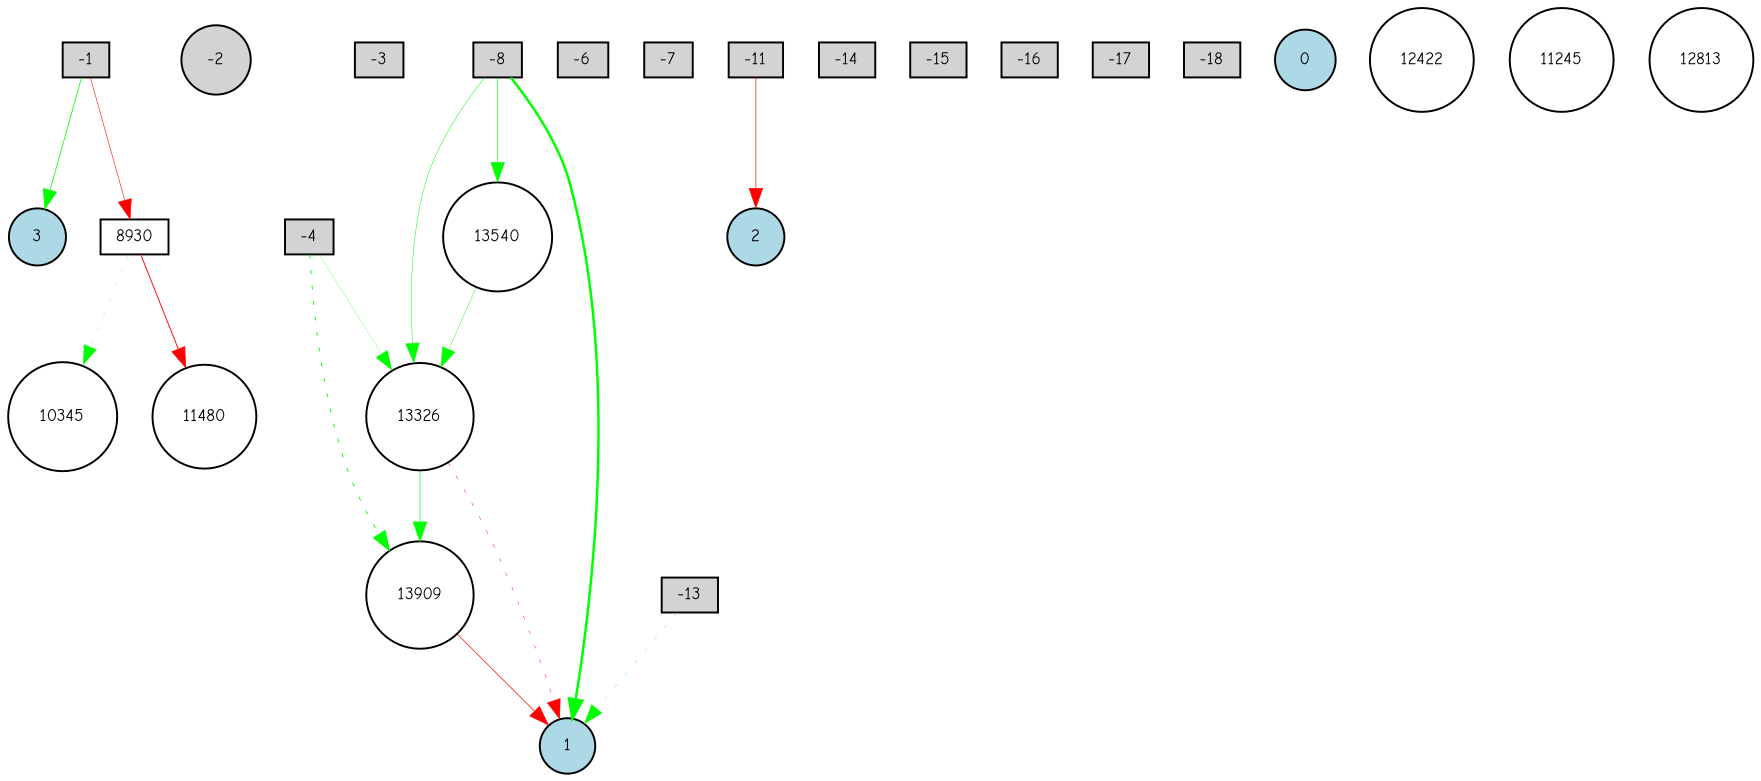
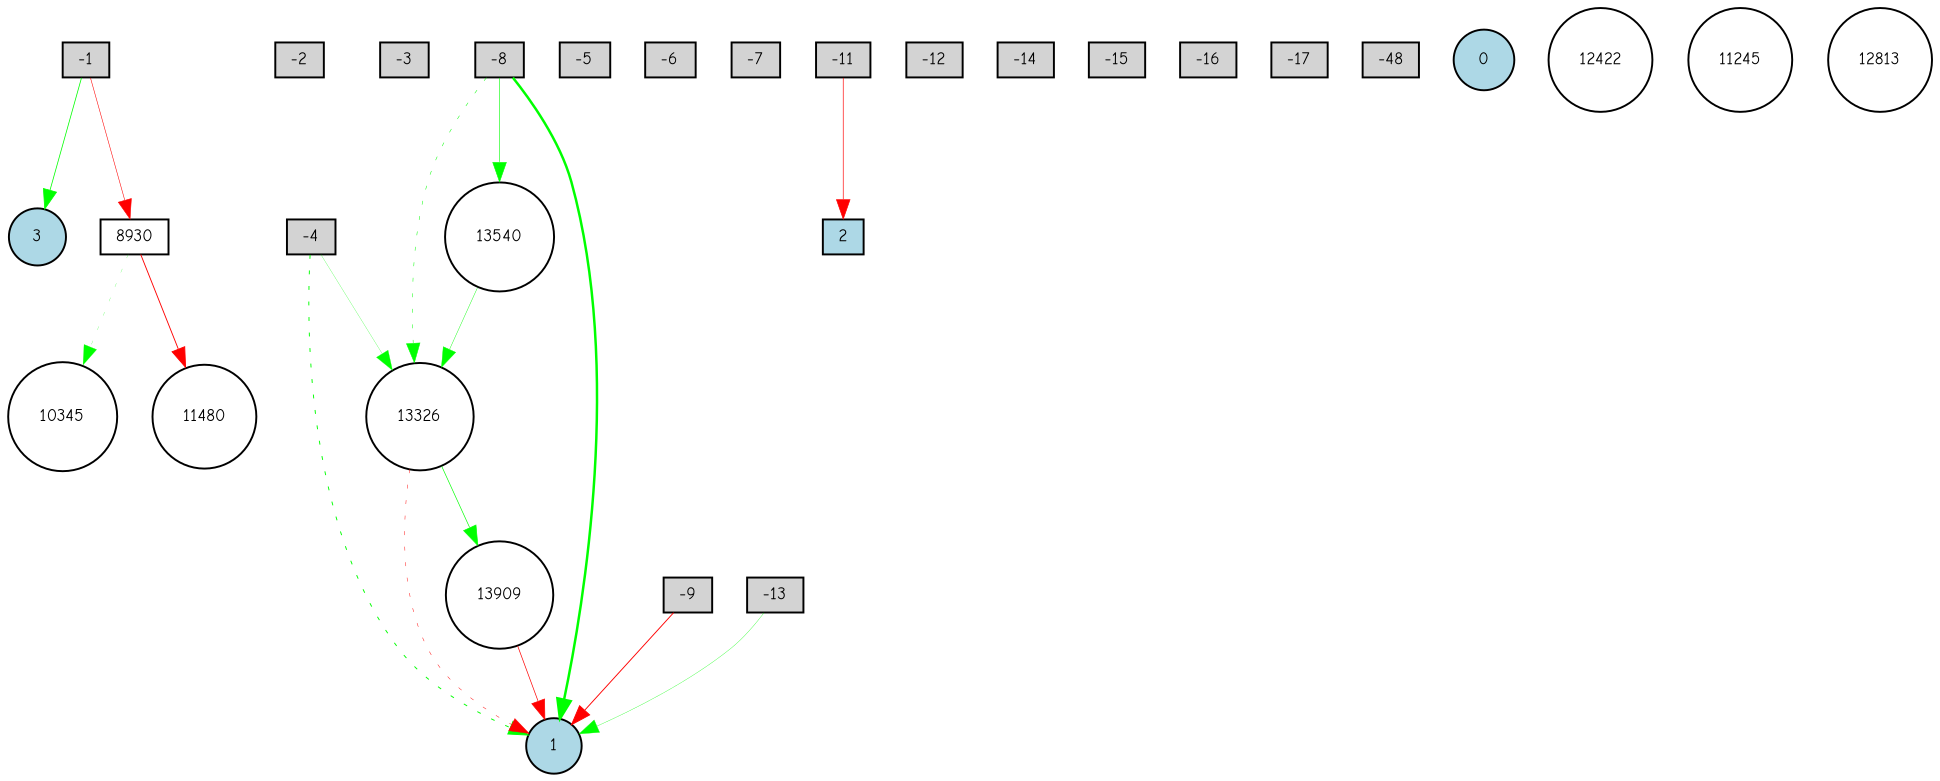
  digraph {
    fontname="Comic Neue"
    node [fillcolor=lightgray fontname="Comic Neue" fontsize=9 shape=box style=filled]
    edge [color=green fontname="Comic Neue" style=solid]
    -1 [height=0.2 width=0.2]
    3 [fillcolor=lightblue height=0.2 shape=circle width=0.2]
    8930 [fillcolor=white height=0.2 width=0.2]
    10345 [fillcolor=white height=0.2 shape=circle width=0.2]
    11480 [fillcolor=white height=0.2 shape=circle width=0.2]
-   -2 [height=0.2 shape=circle width=0.2]
+   -2 [height=0.2 width=0.2]
    -3 [height=0.2 width=0.2]
    -4 [height=0.2 width=0.2]
    1 [fillcolor=lightblue height=0.2 shape=circle width=0.2]
    13326 [fillcolor=white height=0.2 shape=circle width=0.2]
    13909 [fillcolor=white height=0.2 shape=circle width=0.2]
+   -5 [height=0.2 width=0.2]
    -6 [height=0.2 width=0.2]
    -7 [height=0.2 width=0.2]
    -8 [height=0.2 width=0.2]
    13540 [fillcolor=white height=0.2 shape=circle width=0.2]
+   -9 [height=0.2 width=0.2]
    -11 [height=0.2 width=0.2]
-   2 [fillcolor=lightblue height=0.2 shape=circle width=0.2]
+   2 [fillcolor=lightblue height=0.2 width=0.2]
+   -12 [height=0.2 width=0.2]
    -13 [height=0.2 width=0.2]
    -14 [height=0.2 width=0.2]
    -15 [height=0.2 width=0.2]
    -16 [height=0.2 width=0.2]
    -17 [height=0.2 width=0.2]
-   -18 [height=0.2 width=0.2]
+   -18 [height=0.2 width=0.2 label=-48]
    0 [fillcolor=lightblue height=0.2 shape=circle width=0.2]
    12422 [fillcolor=white height=0.2 shape=circle width=0.2]
    11245 [fillcolor=white height=0.2 shape=circle width=0.2]
    12813 [fillcolor=white height=0.2 shape=circle width=0.2]
    -1 -> 3 [penwidth=0.39510334389761836]
    -1 -> 8930 [color=red penwidth=0.2795340454952447]
    8930 -> 10345 [penwidth=0.10776618488943 style=dotted]
    8930 -> 11480 [color=red penwidth=0.4667771714364375]
-   -4 -> 13909 [penwidth=0.4854560225229798 style=dotted]
+   -4 -> 1 [penwidth=0.4854560225229798 style=dotted]
    -4 -> 13326 [penwidth=0.12454402321151266]
    13326 -> 1 [color=red penwidth=0.23512473192775396 style=dotted]
    13326 -> 13909 [penwidth=0.3421747118556633]
    13909 -> 1 [color=red penwidth=0.35615413663082685]
    -8 -> 1 [penwidth=1.2821251001393486]
-   -8 -> 13326 [penwidth=0.2535892552937822]
+   -8 -> 13326 [penwidth=0.2535892552937822 style=dotted]
    -8 -> 13540 [penwidth=0.3052194045989657]
    13540 -> 13326 [penwidth=0.21294459031764185]
+   -9 -> 1 [color=red penwidth=0.47990112295551435]
    -11 -> 2 [color=red penwidth=0.33949914464691544]
-   -13 -> 1 [penwidth=0.1613562262410942 style=dotted]
+   -13 -> 1 [penwidth=0.1613562262410942]
  }
